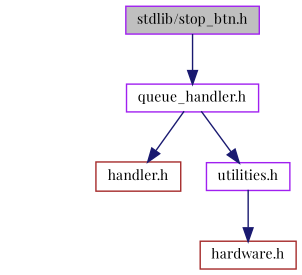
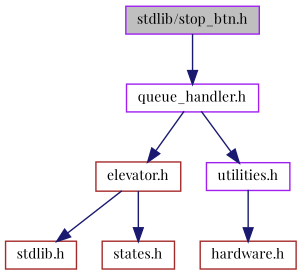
  digraph {
    fontname="Playfair Display"
    node [color=brown fillcolor=white fontname="Playfair Display" fontsize=10 shape=record style=filled]
    edge [color=midnightblue fontname="Playfair Display" fontsize=10 labelfontname=Helvetica labelfontsize=10 style=solid]
    n1 [color=purple fillcolor=grey75 fontcolor=black height=0.2 label="stdlib/stop_btn.h" width=0.4]
    n2 [color=purple height=0.2 label="queue_handler.h" width=0.4]
-   n3 [height=0.2 label="handler.h" width=0.4]
+   n3 [height=0.2 label="elevator.h" width=0.4]
    n4 [color=purple height=0.2 label="utilities.h" width=0.4]
+   n5 [height=0.2 label="stdlib.h" width=0.4]
+   n6 [height=0.2 label="states.h" width=0.4]
    n7 [height=0.2 label="hardware.h" width=0.4]
    n1 -> n2
    n2 -> n3
    n2 -> n4
+   n3 -> n5
+   n3 -> n6
    n4 -> n7
  }
